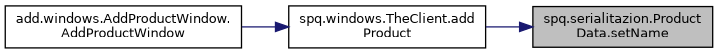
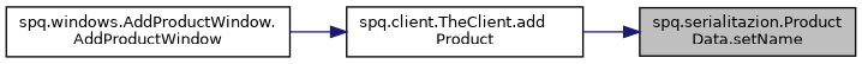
  digraph {
    rankdir=RL
    node [color=black fillcolor=white fontname=Helvetica fontsize=10 shape=record style=filled]
    edge [color=midnightblue dir=back fontname=Helvetica fontsize=10 labelfontname=Helvetica labelfontsize=10 style=solid]
    n1 [fillcolor=grey75 fontcolor=black height=0.2 label="spq.serialitazion.Product\lData.setName" width=0.4]
-   n2 [height=0.2 label="spq.windows.TheClient.add\lProduct" width=0.4]
-   n3 [height=0.2 label="add.windows.AddProductWindow.\lAddProductWindow" width=0.4]
+   n2 [height=0.2 label="spq.client.TheClient.add\lProduct" width=0.4]
+   n3 [height=0.2 label="spq.windows.AddProductWindow.\lAddProductWindow" width=0.4]
    n1 -> n2
    n2 -> n3
  }
